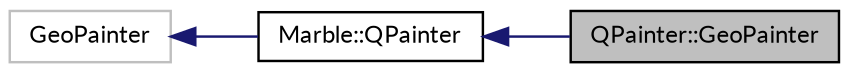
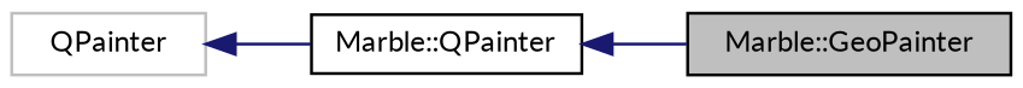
  digraph {
    fontname=Lato
    rankdir=LR
    node [color=black fillcolor=white fontname=Lato fontsize=10 shape=record style=filled]
    edge [color=midnightblue dir=back fontname=Lato fontsize=10 labelfontname=Helvetica labelfontsize=10 style=solid]
-   n1 [fillcolor=grey75 fontcolor=black height=0.2 label="QPainter::GeoPainter" width=0.4]
+   n1 [fillcolor=grey75 fontcolor=black height=0.2 label="Marble::GeoPainter" width=0.4]
    n2 [height=0.2 label="Marble::QPainter" width=0.4]
-   n3 [color=grey75 height=0.2 label=GeoPainter width=0.4]
+   n3 [color=grey75 height=0.2 label=QPainter width=0.4]
    n2 -> n1
    n3 -> n2
  }
